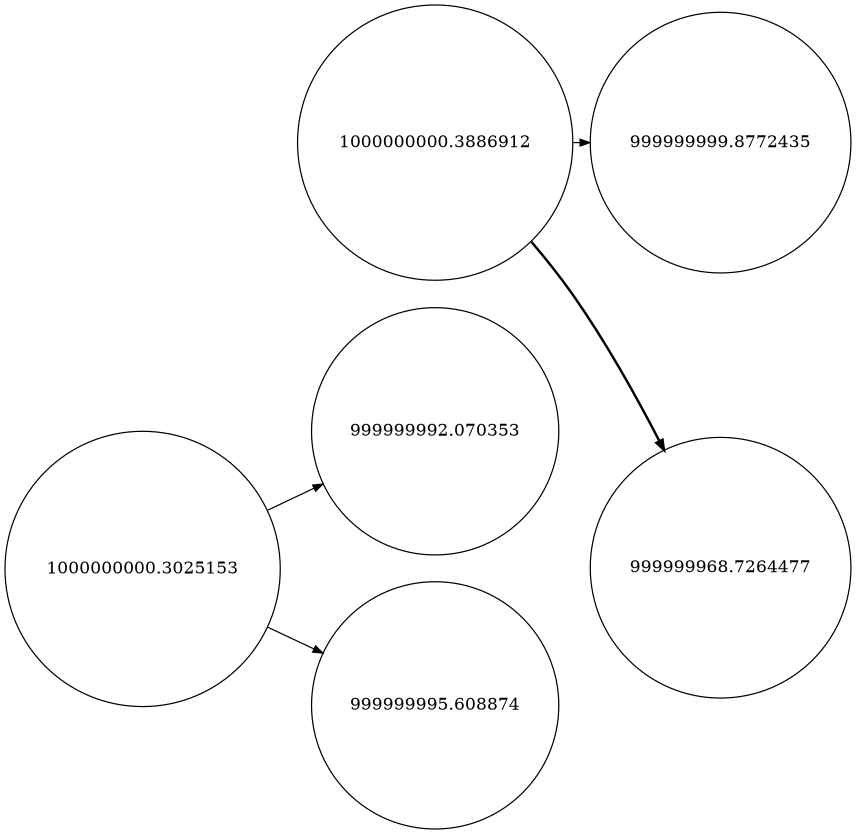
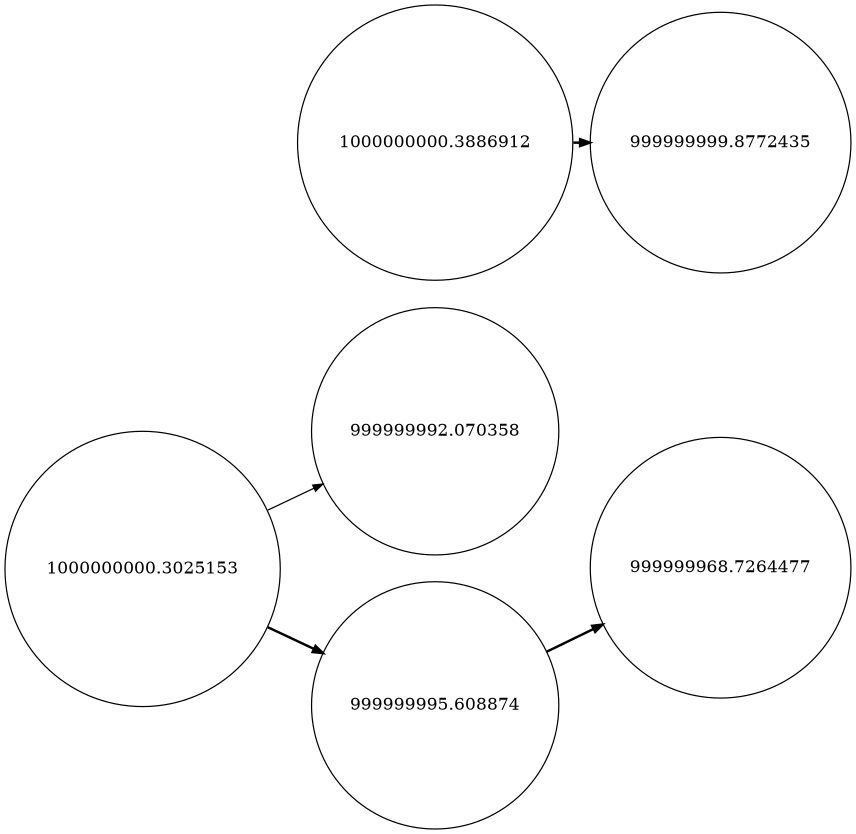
  digraph {
    nodesep=0.3
    rankdir=LR
    ranksep=0.2
    node [shape=circle]
    edge [arrowsize=0.8 style=bold]
    n1 [label=1000000000.3886912]
    n2 [label=999999968.7264477]
    n3 [label=999999999.8772435]
    n4 [label=1000000000.3025153]
-   n5 [label=999999992.070353]
+   n5 [label=999999992.070358]
    n6 [label=999999995.608874]
-   n1 -> n2 [side=left]
-   n1 -> n3 [style=solid]
+   n6 -> n2 [side=left]
+   n1 -> n3
    n4 -> n5 [side=left style=solid]
-   n4 -> n6 [style=solid]
+   n4 -> n6
  }
